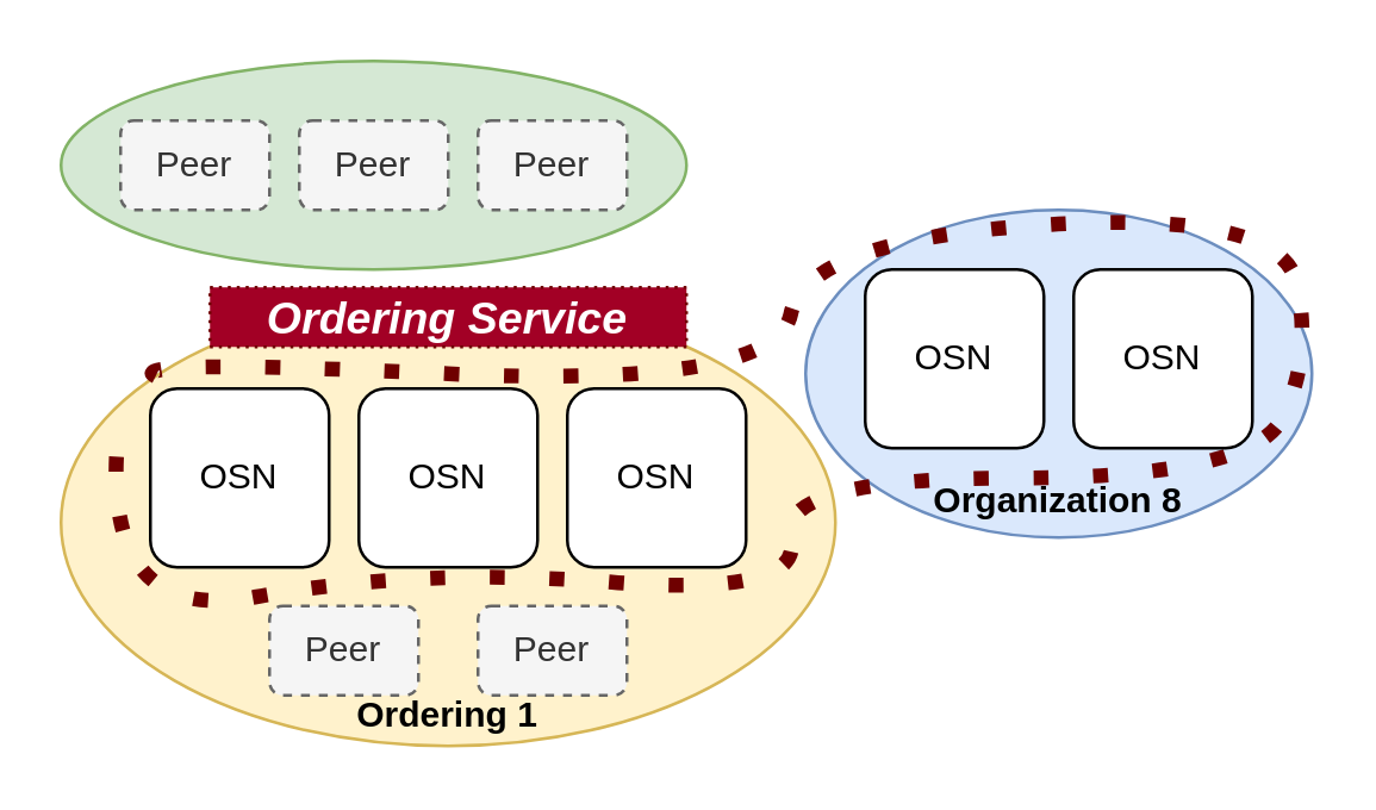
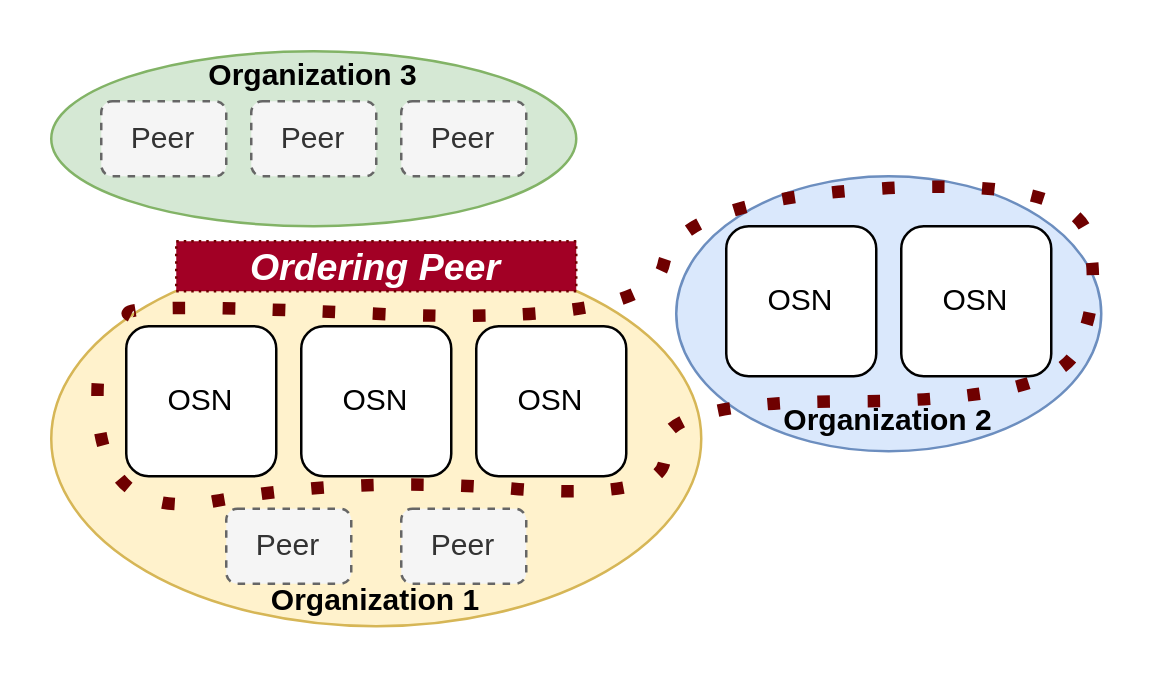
  <mxCell id="0" />
  <mxCell id="1" parent="0" />
  <mxCell id="2" value="" style="ellipse;whiteSpace=wrap;html=1;fillColor=#fff2cc;strokeColor=#d6b656;" vertex="1" parent="1"><mxGeometry x="20" y="100" width="260" height="150" as="geometry" /></mxCell>
- <mxCell id="3" value="Ordering 1" style="text;html=1;strokeColor=none;fillColor=none;align=center;verticalAlign=middle;whiteSpace=wrap;rounded=0;fontStyle=1" vertex="1" parent="1"><mxGeometry x="100" y="230" width="100" height="20" as="geometry" /></mxCell>
+ <mxCell id="3" value="Organization 1" style="text;html=1;strokeColor=none;fillColor=none;align=center;verticalAlign=middle;whiteSpace=wrap;rounded=0;fontStyle=1" vertex="1" parent="1"><mxGeometry x="100" y="230" width="100" height="20" as="geometry" /></mxCell>
  <mxCell id="4" value="OSN" style="rounded=1;whiteSpace=wrap;html=1;" vertex="1" parent="1"><mxGeometry x="50" y="130" width="60" height="60" as="geometry" /></mxCell>
  <mxCell id="5" value="OSN" style="rounded=1;whiteSpace=wrap;html=1;" vertex="1" parent="1"><mxGeometry x="120" y="130" width="60" height="60" as="geometry" /></mxCell>
  <mxCell id="6" value="OSN" style="rounded=1;whiteSpace=wrap;html=1;" vertex="1" parent="1"><mxGeometry x="190" y="130" width="60" height="60" as="geometry" /></mxCell>
  <mxCell id="7" value="" style="ellipse;whiteSpace=wrap;html=1;fillColor=#dae8fc;strokeColor=#6c8ebf;" vertex="1" parent="1"><mxGeometry x="270" y="70" width="170" height="110" as="geometry" /></mxCell>
- <mxCell id="8" value="Organization 8" style="text;html=1;strokeColor=none;fillColor=none;align=center;verticalAlign=middle;whiteSpace=wrap;rounded=0;fontStyle=1" vertex="1" parent="1"><mxGeometry x="305" y="158" width="100" height="20" as="geometry" /></mxCell>
+ <mxCell id="8" value="Organization 2" style="text;html=1;strokeColor=none;fillColor=none;align=center;verticalAlign=middle;whiteSpace=wrap;rounded=0;fontStyle=1" vertex="1" parent="1"><mxGeometry x="305" y="158" width="100" height="20" as="geometry" /></mxCell>
  <mxCell id="9" value="OSN" style="rounded=1;whiteSpace=wrap;html=1;" vertex="1" parent="1"><mxGeometry x="290" y="90" width="60" height="60" as="geometry" /></mxCell>
  <mxCell id="10" value="Peer" style="rounded=1;whiteSpace=wrap;html=1;dashed=1;fillColor=#f5f5f5;strokeColor=#666666;fontColor=#333333;" vertex="1" parent="1"><mxGeometry x="90" y="203" width="50" height="30" as="geometry" /></mxCell>
  <mxCell id="11" value="Peer" style="rounded=1;whiteSpace=wrap;html=1;dashed=1;fillColor=#f5f5f5;strokeColor=#666666;fontColor=#333333;" vertex="1" parent="1"><mxGeometry x="160" y="203" width="50" height="30" as="geometry" /></mxCell>
  <mxCell id="12" value="" style="ellipse;whiteSpace=wrap;html=1;fillColor=#d5e8d4;strokeColor=#82b366;" vertex="1" parent="1"><mxGeometry x="20" y="20" width="210" height="70" as="geometry" /></mxCell>
+ <mxCell id="13" value="Organization 3" style="text;html=1;strokeColor=none;fillColor=none;align=center;verticalAlign=middle;whiteSpace=wrap;rounded=0;fontStyle=1" vertex="1" parent="1"><mxGeometry x="75" y="20" width="100" height="20" as="geometry" /></mxCell>
  <mxCell id="14" value="Peer" style="rounded=1;whiteSpace=wrap;html=1;dashed=1;fillColor=#f5f5f5;strokeColor=#666666;fontColor=#333333;" vertex="1" parent="1"><mxGeometry x="100" y="40" width="50" height="30" as="geometry" /></mxCell>
  <mxCell id="15" value="Peer" style="rounded=1;whiteSpace=wrap;html=1;dashed=1;fillColor=#f5f5f5;strokeColor=#666666;fontColor=#333333;" vertex="1" parent="1"><mxGeometry x="160" y="40" width="50" height="30" as="geometry" /></mxCell>
  <mxCell id="16" value="Peer" style="rounded=1;whiteSpace=wrap;html=1;dashed=1;fillColor=#f5f5f5;strokeColor=#666666;fontColor=#333333;" vertex="1" parent="1"><mxGeometry x="40" y="40" width="50" height="30" as="geometry" /></mxCell>
  <mxCell id="17" value="" style="endArrow=none;dashed=1;html=1;dashPattern=1 3;strokeWidth=5;curved=1;entryX=0.077;entryY=0.253;entryDx=0;entryDy=0;entryPerimeter=0;fillColor=#a20025;strokeColor=#6F0000;" edge="1" parent="1" source="2" target="2"><mxGeometry width="50" height="50" relative="1" as="geometry"><mxPoint x="10" y="140" as="sourcePoint" /><mxPoint x="10" y="140" as="targetPoint" /><Array as="points"><mxPoint x="40" y="120" /><mxPoint x="260" y="130" /><mxPoint x="270" y="80" /><mxPoint x="430" y="70" /><mxPoint x="440" y="120" /><mxPoint x="420" y="160" /><mxPoint x="260" y="160" /><mxPoint x="270" y="200" /><mxPoint x="140" y="190" /><mxPoint x="30" y="210" /></Array></mxGeometry></mxCell>
  <mxCell id="18" value="OSN" style="rounded=1;whiteSpace=wrap;html=1;" vertex="1" parent="1"><mxGeometry x="360" y="90" width="60" height="60" as="geometry" /></mxCell>
- <mxCell id="19" value="&lt;font style=&quot;font-size: 15px&quot;&gt;Ordering Service&lt;/font&gt;" style="text;html=1;strokeColor=#6F0000;fillColor=#a20025;align=center;verticalAlign=middle;whiteSpace=wrap;rounded=0;dashed=1;dashPattern=1 2;fontStyle=3;fontColor=#ffffff;" vertex="1" parent="1"><mxGeometry x="70" y="96" width="160" height="20" as="geometry" /></mxCell>
+ <mxCell id="19" value="&lt;font style=&quot;font-size: 15px&quot;&gt;Ordering Peer&lt;/font&gt;" style="text;html=1;strokeColor=#6F0000;fillColor=#a20025;align=center;verticalAlign=middle;whiteSpace=wrap;rounded=0;dashed=1;dashPattern=1 2;fontStyle=3;fontColor=#ffffff;" vertex="1" parent="1"><mxGeometry x="70" y="96" width="160" height="20" as="geometry" /></mxCell>
